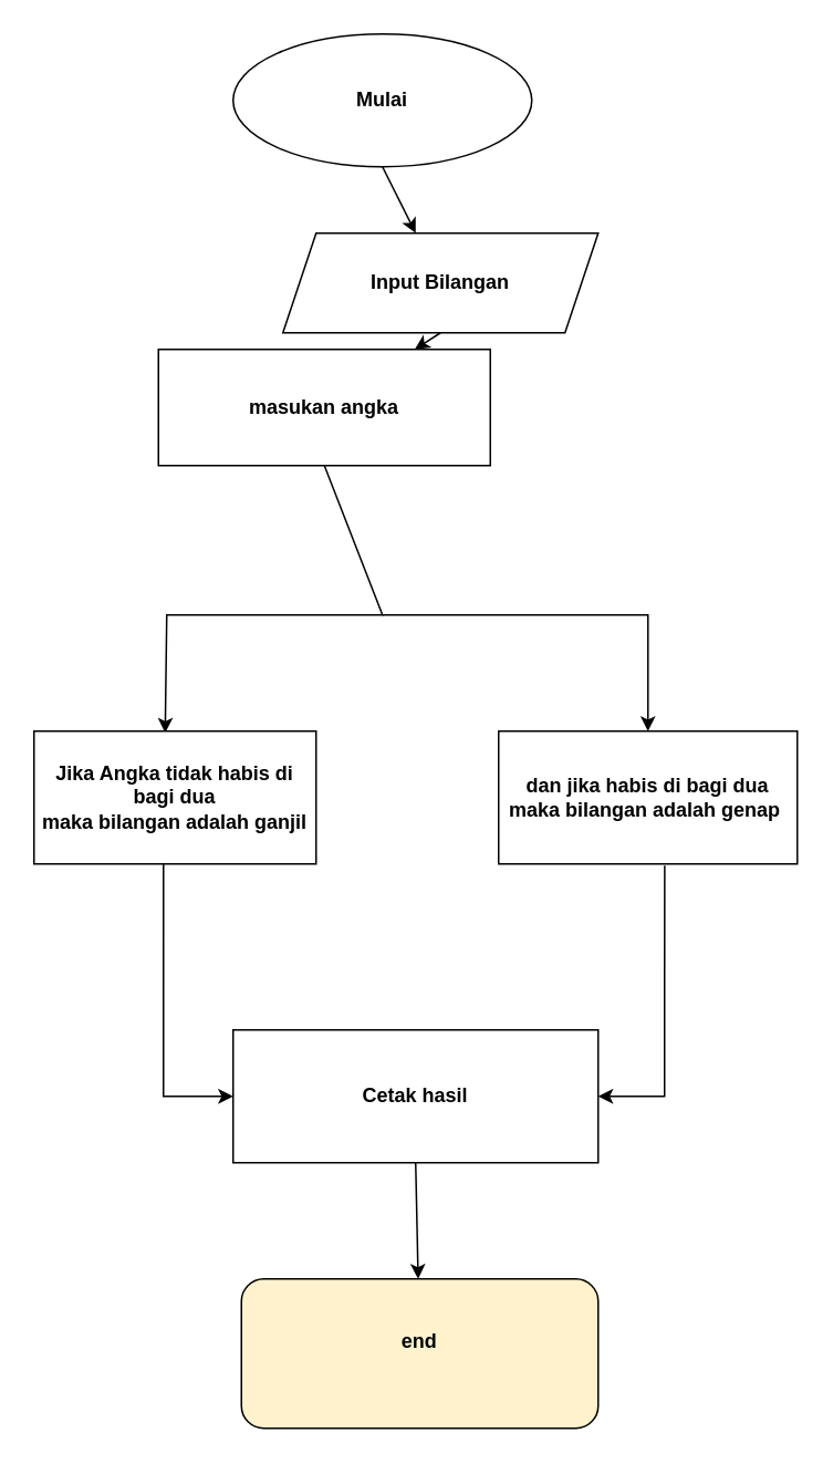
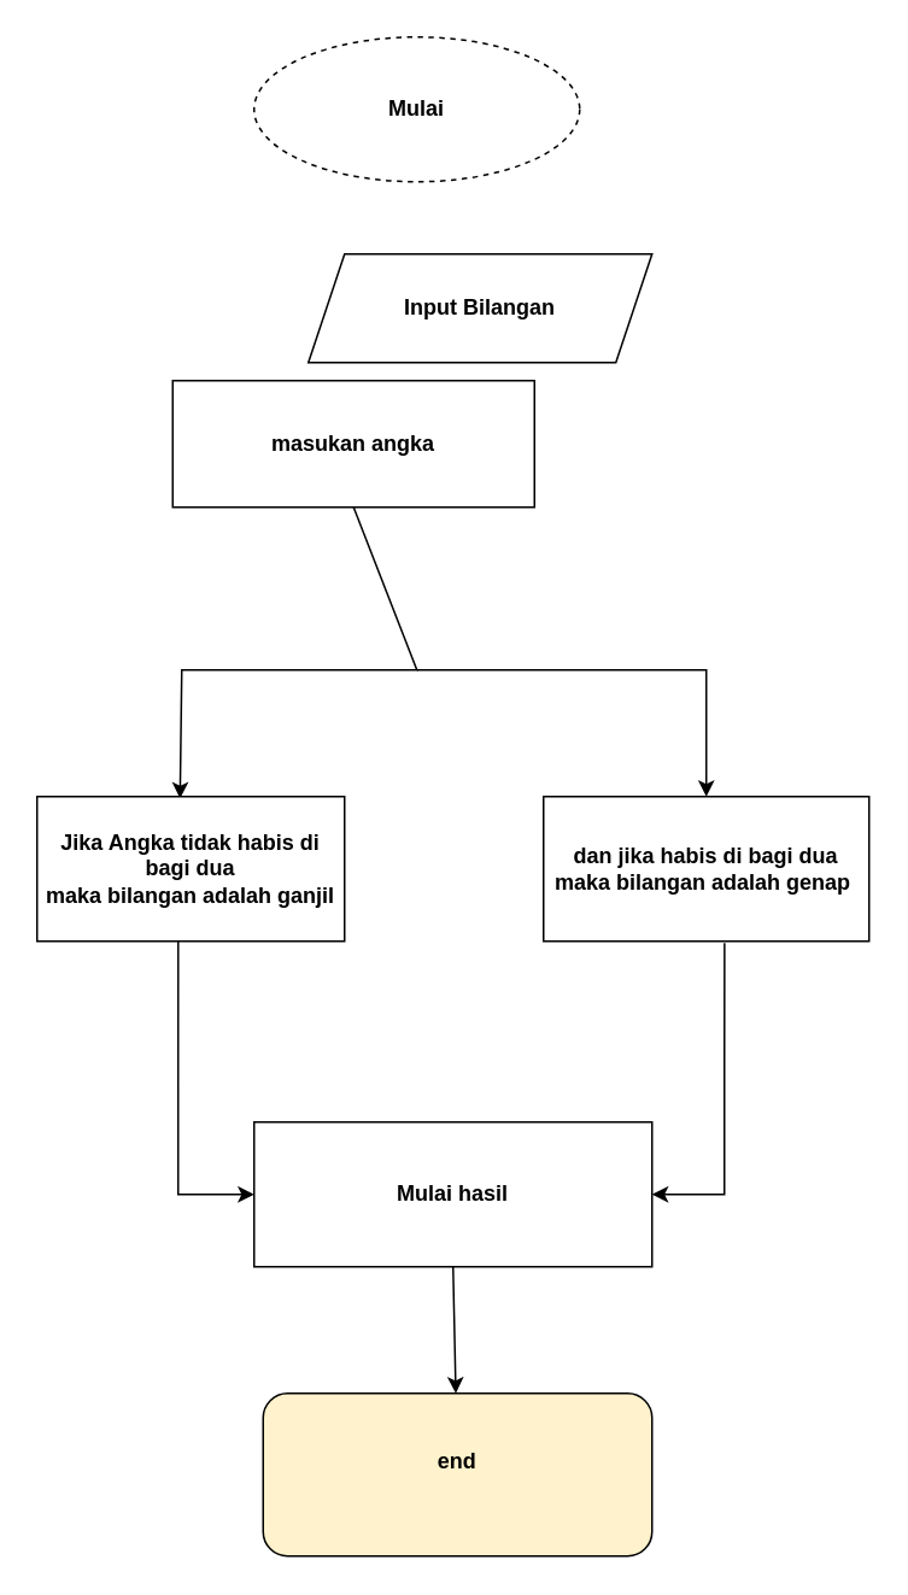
  <mxCell id="0" />
  <mxCell id="1" parent="0" />
- <mxCell id="2" value="&lt;b&gt;Mulai&lt;/b&gt;" style="ellipse;whiteSpace=wrap;html=1;" vertex="1" parent="1"><mxGeometry x="140" y="20" width="180" height="80" as="geometry" /></mxCell>
- <mxCell id="3" value="" style="endArrow=classic;html=1;rounded=0;exitX=0.5;exitY=1;exitDx=0;exitDy=0;" edge="1" parent="1" source="2" target="4"><mxGeometry width="50" height="50" relative="1" as="geometry"><mxPoint x="230" y="360" as="sourcePoint" /><mxPoint x="230" y="160" as="targetPoint" /></mxGeometry></mxCell>
+ <mxCell id="2" value="&lt;b&gt;Mulai&lt;/b&gt;" style="ellipse;whiteSpace=wrap;html=1;dashed=1;" vertex="1" parent="1"><mxGeometry x="140" y="20" width="180" height="80" as="geometry" /></mxCell>
  <mxCell id="4" value="&lt;b&gt;Input Bilangan&lt;/b&gt;" style="shape=parallelogram;perimeter=parallelogramPerimeter;whiteSpace=wrap;html=1;fixedSize=1;" vertex="1" parent="1"><mxGeometry x="170" y="140" width="190" height="60" as="geometry" /></mxCell>
- <mxCell id="5" value="" style="endArrow=classic;html=1;rounded=0;exitX=0.5;exitY=1;exitDx=0;exitDy=0;" edge="1" parent="1" source="4" target="6"><mxGeometry width="50" height="50" relative="1" as="geometry"><mxPoint x="230" y="360" as="sourcePoint" /><mxPoint x="230" y="270" as="targetPoint" /></mxGeometry></mxCell>
  <mxCell id="6" value="&lt;b&gt;masukan angka&lt;/b&gt;" style="rounded=0;whiteSpace=wrap;html=1;" vertex="1" parent="1"><mxGeometry x="95" y="210" width="200" height="70" as="geometry" /></mxCell>
  <mxCell id="7" value="" style="endArrow=classic;html=1;rounded=0;exitX=0.5;exitY=1;exitDx=0;exitDy=0;entryX=0.465;entryY=0.013;entryDx=0;entryDy=0;entryPerimeter=0;" edge="1" parent="1" source="6" target="9"><mxGeometry width="50" height="50" relative="1" as="geometry"><mxPoint x="230" y="360" as="sourcePoint" /><mxPoint x="100" y="450" as="targetPoint" /><Array as="points"><mxPoint x="230" y="370" /><mxPoint x="100" y="370" /></Array></mxGeometry></mxCell>
  <mxCell id="8" value="" style="endArrow=classic;html=1;rounded=0;entryX=0.5;entryY=0;entryDx=0;entryDy=0;" edge="1" parent="1" target="10"><mxGeometry width="50" height="50" relative="1" as="geometry"><mxPoint x="230" y="370" as="sourcePoint" /><mxPoint x="390" y="450" as="targetPoint" /><Array as="points"><mxPoint x="390" y="370" /></Array></mxGeometry></mxCell>
  <mxCell id="9" value="&lt;b&gt;Jika Angka tidak habis di bagi dua&lt;/b&gt;&lt;div&gt;&lt;b&gt;maka bilangan adalah ganjil&lt;/b&gt;&lt;/div&gt;" style="rounded=0;whiteSpace=wrap;html=1;" vertex="1" parent="1"><mxGeometry x="20" y="440" width="170" height="80" as="geometry" /></mxCell>
  <mxCell id="10" value="&lt;b&gt;dan jika habis di bagi dua maka bilangan adalah genap&amp;nbsp;&lt;/b&gt;" style="rounded=0;whiteSpace=wrap;html=1;" vertex="1" parent="1"><mxGeometry x="300" y="440" width="180" height="80" as="geometry" /></mxCell>
  <mxCell id="11" value="" style="endArrow=classic;html=1;rounded=0;entryX=0;entryY=0.5;entryDx=0;entryDy=0;exitX=0.459;exitY=1;exitDx=0;exitDy=0;exitPerimeter=0;" edge="1" parent="1" source="9" target="13"><mxGeometry width="50" height="50" relative="1" as="geometry"><mxPoint x="110" y="522" as="sourcePoint" /><mxPoint x="60" y="670" as="targetPoint" /><Array as="points"><mxPoint x="98" y="600" /><mxPoint x="98" y="630" /><mxPoint x="98" y="660" /></Array></mxGeometry></mxCell>
  <mxCell id="12" value="" style="endArrow=classic;html=1;rounded=0;exitX=0.556;exitY=1.013;exitDx=0;exitDy=0;exitPerimeter=0;entryX=1;entryY=0.5;entryDx=0;entryDy=0;" edge="1" parent="1" source="10" target="13"><mxGeometry width="50" height="50" relative="1" as="geometry"><mxPoint x="230" y="560" as="sourcePoint" /><mxPoint x="390" y="640" as="targetPoint" /><Array as="points"><mxPoint x="400" y="590" /><mxPoint x="400" y="660" /></Array></mxGeometry></mxCell>
- <mxCell id="13" value="&lt;b&gt;Cetak hasil&lt;/b&gt;" style="rounded=0;whiteSpace=wrap;html=1;" vertex="1" parent="1"><mxGeometry x="140" y="620" width="220" height="80" as="geometry" /></mxCell>
+ <mxCell id="13" value="&lt;b&gt;Mulai hasil&lt;/b&gt;" style="rounded=0;whiteSpace=wrap;html=1;" vertex="1" parent="1"><mxGeometry x="140" y="620" width="220" height="80" as="geometry" /></mxCell>
  <mxCell id="14" value="" style="endArrow=classic;html=1;rounded=0;exitX=0.5;exitY=1;exitDx=0;exitDy=0;" edge="1" parent="1" source="13" target="15"><mxGeometry width="50" height="50" relative="1" as="geometry"><mxPoint x="230" y="560" as="sourcePoint" /><mxPoint x="250" y="790" as="targetPoint" /></mxGeometry></mxCell>
  <mxCell id="15" value="&lt;b&gt;end&lt;/b&gt;&lt;div&gt;&lt;b&gt;&lt;br&gt;&lt;/b&gt;&lt;/div&gt;" style="rounded=1;whiteSpace=wrap;html=1;fillColor=#fff2cc;" vertex="1" parent="1"><mxGeometry x="145" y="770" width="215" height="90" as="geometry" /></mxCell>
